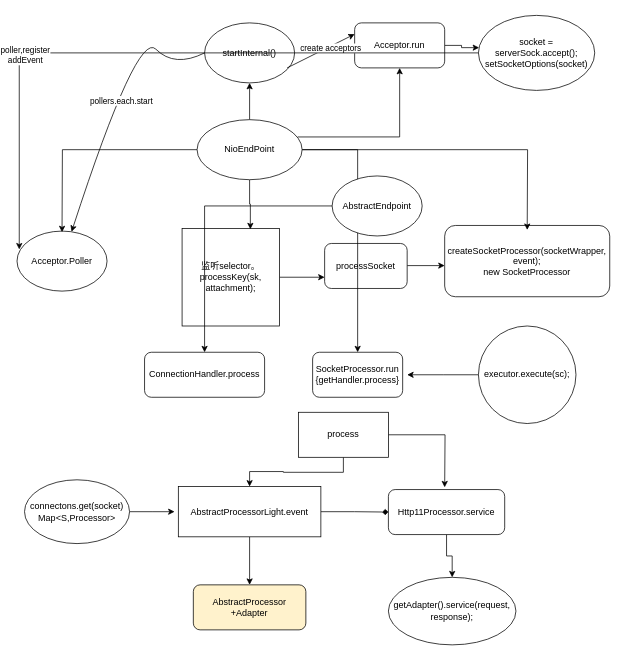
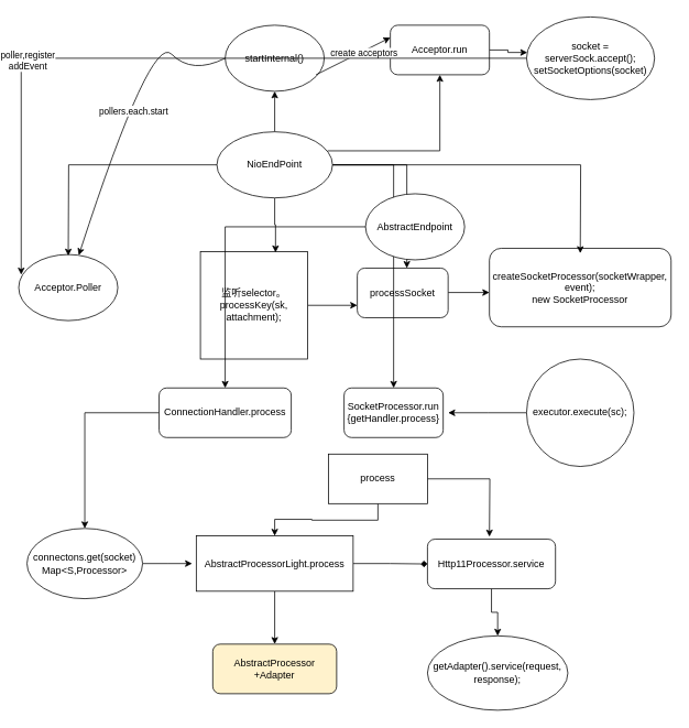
  <mxCell id="0" />
  <mxCell id="1" parent="0" />
  <mxCell id="2" value="Acceptor.Poller" style="ellipse;whiteSpace=wrap;html=1;" vertex="1" parent="1"><mxGeometry x="20" y="307.5" width="120" height="80" as="geometry" /></mxCell>
  <mxCell id="3" style="edgeStyle=orthogonalEdgeStyle;rounded=0;orthogonalLoop=1;jettySize=auto;html=1;entryX=0;entryY=0.75;entryDx=0;entryDy=0;fontFamily=Helvetica;" edge="1" parent="1" source="4" target="6"><mxGeometry relative="1" as="geometry" /></mxCell>
  <mxCell id="4" value="监听selector。processKey(sk, attachment);&lt;br&gt;" style="whiteSpace=wrap;html=1;aspect=fixed;" vertex="1" parent="1"><mxGeometry x="240" y="304" width="130" height="130" as="geometry" /></mxCell>
  <mxCell id="5" style="edgeStyle=orthogonalEdgeStyle;rounded=0;orthogonalLoop=1;jettySize=auto;html=1;entryX=0;entryY=0.5;entryDx=0;entryDy=0;fontFamily=Helvetica;" edge="1" parent="1" source="6"><mxGeometry relative="1" as="geometry"><mxPoint x="590" y="353.5" as="targetPoint" /></mxGeometry></mxCell>
  <mxCell id="6" value="processSocket" style="rounded=1;whiteSpace=wrap;html=1;fontFamily=Helvetica;" vertex="1" parent="1"><mxGeometry x="430" y="324" width="110" height="60" as="geometry" /></mxCell>
  <mxCell id="7" value="createSocketProcessor(socketWrapper, event);&lt;br&gt;new SocketProcessor" style="rounded=1;whiteSpace=wrap;html=1;fontFamily=Helvetica;" vertex="1" parent="1"><mxGeometry x="590" y="300" width="220" height="95" as="geometry" /></mxCell>
  <mxCell id="8" style="edgeStyle=orthogonalEdgeStyle;rounded=0;orthogonalLoop=1;jettySize=auto;html=1;entryX=0.7;entryY=0.008;entryDx=0;entryDy=0;entryPerimeter=0;fontFamily=Helvetica;" edge="1" parent="1" source="14" target="4"><mxGeometry relative="1" as="geometry" /></mxCell>
  <mxCell id="9" style="edgeStyle=orthogonalEdgeStyle;rounded=0;orthogonalLoop=1;jettySize=auto;html=1;fontFamily=Helvetica;" edge="1" parent="1" source="14"><mxGeometry relative="1" as="geometry"><mxPoint x="700" y="306" as="targetPoint" /></mxGeometry></mxCell>
+ <mxCell id="10" style="edgeStyle=orthogonalEdgeStyle;rounded=0;orthogonalLoop=1;jettySize=auto;html=1;fontFamily=Helvetica;" edge="1" parent="1" source="14" target="6"><mxGeometry relative="1" as="geometry"><Array as="points"><mxPoint x="490" y="199" /></Array></mxGeometry></mxCell>
  <mxCell id="11" style="edgeStyle=orthogonalEdgeStyle;rounded=0;orthogonalLoop=1;jettySize=auto;html=1;fontFamily=Helvetica;" edge="1" parent="1" source="14"><mxGeometry relative="1" as="geometry"><mxPoint x="80" y="309" as="targetPoint" /></mxGeometry></mxCell>
  <mxCell id="12" style="edgeStyle=orthogonalEdgeStyle;rounded=0;orthogonalLoop=1;jettySize=auto;html=1;fontFamily=Helvetica;" edge="1" parent="1" source="14" target="18"><mxGeometry relative="1" as="geometry" /></mxCell>
  <mxCell id="13" style="edgeStyle=orthogonalEdgeStyle;rounded=0;orthogonalLoop=1;jettySize=auto;html=1;entryX=0.5;entryY=1;entryDx=0;entryDy=0;fontFamily=Helvetica;" edge="1" parent="1" source="14" target="35"><mxGeometry relative="1" as="geometry" /></mxCell>
  <mxCell id="14" value="NioEndPoint" style="ellipse;whiteSpace=wrap;html=1;fontFamily=Helvetica;" vertex="1" parent="1"><mxGeometry x="260" y="159" width="140" height="80" as="geometry" /></mxCell>
  <mxCell id="15" style="edgeStyle=orthogonalEdgeStyle;rounded=0;orthogonalLoop=1;jettySize=auto;html=1;fontFamily=Helvetica;" edge="1" parent="1" source="17" target="22"><mxGeometry relative="1" as="geometry" /></mxCell>
  <mxCell id="16" style="edgeStyle=orthogonalEdgeStyle;rounded=0;orthogonalLoop=1;jettySize=auto;html=1;entryX=0.5;entryY=1;entryDx=0;entryDy=0;fontFamily=Helvetica;exitX=0.957;exitY=0.288;exitDx=0;exitDy=0;exitPerimeter=0;" edge="1" parent="1" source="14" target="39"><mxGeometry relative="1" as="geometry" /></mxCell>
  <mxCell id="17" value="AbstractEndpoint" style="ellipse;whiteSpace=wrap;html=1;fontFamily=Helvetica;" vertex="1" parent="1"><mxGeometry x="440" y="234" width="120" height="80" as="geometry" /></mxCell>
  <mxCell id="18" value="SocketProcessor.run&lt;br&gt;{getHandler.process}" style="rounded=1;whiteSpace=wrap;html=1;fontFamily=Helvetica;" vertex="1" parent="1"><mxGeometry x="414" y="469" width="120" height="60" as="geometry" /></mxCell>
  <mxCell id="19" style="edgeStyle=orthogonalEdgeStyle;rounded=0;orthogonalLoop=1;jettySize=auto;html=1;fontFamily=Helvetica;" edge="1" parent="1" source="20"><mxGeometry relative="1" as="geometry"><mxPoint x="540" y="499" as="targetPoint" /></mxGeometry></mxCell>
  <mxCell id="20" value="executor.execute(sc);" style="ellipse;whiteSpace=wrap;html=1;aspect=fixed;fontFamily=Helvetica;" vertex="1" parent="1"><mxGeometry x="635" y="434" width="130" height="130" as="geometry" /></mxCell>
+ <mxCell id="21" style="edgeStyle=orthogonalEdgeStyle;rounded=0;orthogonalLoop=1;jettySize=auto;html=1;fontFamily=Helvetica;" edge="1" parent="1" source="22" target="24"><mxGeometry relative="1" as="geometry" /></mxCell>
  <mxCell id="22" value="ConnectionHandler.process" style="rounded=1;whiteSpace=wrap;html=1;fontFamily=Helvetica;" vertex="1" parent="1"><mxGeometry x="190" y="469" width="160" height="60" as="geometry" /></mxCell>
  <mxCell id="23" style="edgeStyle=orthogonalEdgeStyle;rounded=0;orthogonalLoop=1;jettySize=auto;html=1;fontFamily=Helvetica;" edge="1" parent="1" source="24"><mxGeometry relative="1" as="geometry"><mxPoint x="230" y="681.5" as="targetPoint" /></mxGeometry></mxCell>
  <mxCell id="24" value="connectons.get(socket)&lt;br&gt;Map&amp;lt;S,Processor&amp;gt;" style="ellipse;whiteSpace=wrap;html=1;fontFamily=Helvetica;" vertex="1" parent="1"><mxGeometry x="30" y="639" width="140" height="85" as="geometry" /></mxCell>
  <mxCell id="25" style="edgeStyle=orthogonalEdgeStyle;rounded=0;orthogonalLoop=1;jettySize=auto;html=1;entryX=0;entryY=0.5;entryDx=0;entryDy=0;fontFamily=Helvetica;endArrow=diamond;" edge="1" parent="1" source="27" target="29"><mxGeometry relative="1" as="geometry" /></mxCell>
  <mxCell id="26" style="edgeStyle=orthogonalEdgeStyle;rounded=0;orthogonalLoop=1;jettySize=auto;html=1;fontFamily=Helvetica;" edge="1" parent="1" source="27" target="33"><mxGeometry relative="1" as="geometry" /></mxCell>
- <mxCell id="27" value="AbstractProcessorLight.event" style="rounded=0;whiteSpace=wrap;html=1;fontFamily=Helvetica;" vertex="1" parent="1"><mxGeometry x="235" y="648" width="190" height="67" as="geometry" /></mxCell>
+ <mxCell id="27" value="AbstractProcessorLight.process" style="rounded=0;whiteSpace=wrap;html=1;fontFamily=Helvetica;" vertex="1" parent="1"><mxGeometry x="235" y="648" width="190" height="67" as="geometry" /></mxCell>
  <mxCell id="28" style="edgeStyle=orthogonalEdgeStyle;rounded=0;orthogonalLoop=1;jettySize=auto;html=1;entryX=0.5;entryY=0;entryDx=0;entryDy=0;fontFamily=Helvetica;" edge="1" parent="1" source="29" target="34"><mxGeometry relative="1" as="geometry" /></mxCell>
  <mxCell id="29" value="Http11Processor.service" style="rounded=1;whiteSpace=wrap;html=1;fontFamily=Helvetica;" vertex="1" parent="1"><mxGeometry x="515" y="652" width="155" height="60" as="geometry" /></mxCell>
  <mxCell id="30" style="edgeStyle=orthogonalEdgeStyle;rounded=0;orthogonalLoop=1;jettySize=auto;html=1;fontFamily=Helvetica;" edge="1" parent="1" source="32" target="27"><mxGeometry relative="1" as="geometry" /></mxCell>
  <mxCell id="31" style="edgeStyle=orthogonalEdgeStyle;rounded=0;orthogonalLoop=1;jettySize=auto;html=1;fontFamily=Helvetica;" edge="1" parent="1" source="32"><mxGeometry relative="1" as="geometry"><mxPoint x="590" y="649" as="targetPoint" /></mxGeometry></mxCell>
  <mxCell id="32" value="process" style="rounded=0;whiteSpace=wrap;html=1;fontFamily=Helvetica;" vertex="1" parent="1"><mxGeometry x="395" y="549" width="120" height="60" as="geometry" /></mxCell>
  <mxCell id="33" value="AbstractProcessor&lt;br&gt;+Adapter" style="rounded=1;whiteSpace=wrap;html=1;fontFamily=Helvetica;fillColor=#fff2cc;" vertex="1" parent="1"><mxGeometry x="255" y="779" width="150" height="60" as="geometry" /></mxCell>
  <mxCell id="34" value="getAdapter().service(request, response);" style="ellipse;whiteSpace=wrap;html=1;fontFamily=Helvetica;" vertex="1" parent="1"><mxGeometry x="515" y="769" width="170" height="90" as="geometry" /></mxCell>
  <mxCell id="35" value="startInternal()&lt;br&gt;" style="ellipse;whiteSpace=wrap;html=1;fontFamily=Helvetica;" vertex="1" parent="1"><mxGeometry x="270" y="30" width="120" height="80" as="geometry" /></mxCell>
  <mxCell id="36" value="" style="curved=1;endArrow=classic;html=1;rounded=0;fontFamily=Helvetica;exitX=0;exitY=0.5;exitDx=0;exitDy=0;" edge="1" parent="1" source="35" target="2"><mxGeometry width="50" height="50" relative="1" as="geometry"><mxPoint x="180" y="90" as="sourcePoint" /><mxPoint x="230" y="40" as="targetPoint" /><Array as="points"><mxPoint x="230" y="90" /><mxPoint x="180" y="40" /></Array></mxGeometry></mxCell>
  <mxCell id="37" value="pollers.each.start" style="edgeLabel;html=1;align=center;verticalAlign=middle;resizable=0;points=[];fontFamily=Helvetica;" vertex="1" connectable="0" parent="36"><mxGeometry x="0.059" y="8" relative="1" as="geometry"><mxPoint as="offset" /></mxGeometry></mxCell>
  <mxCell id="38" style="edgeStyle=orthogonalEdgeStyle;rounded=0;orthogonalLoop=1;jettySize=auto;html=1;entryX=0.006;entryY=0.43;entryDx=0;entryDy=0;entryPerimeter=0;fontFamily=Helvetica;" edge="1" parent="1" source="39" target="44"><mxGeometry relative="1" as="geometry" /></mxCell>
  <mxCell id="39" value="Acceptor.run" style="rounded=1;whiteSpace=wrap;html=1;fontFamily=Helvetica;" vertex="1" parent="1"><mxGeometry x="470" y="30" width="120" height="60" as="geometry" /></mxCell>
  <mxCell id="40" value="" style="endArrow=classic;html=1;rounded=0;fontFamily=Helvetica;entryX=0;entryY=0.25;entryDx=0;entryDy=0;" edge="1" parent="1" target="39"><mxGeometry width="50" height="50" relative="1" as="geometry"><mxPoint x="380" y="90" as="sourcePoint" /><mxPoint x="430" y="40" as="targetPoint" /></mxGeometry></mxCell>
  <mxCell id="41" value="create acceptors" style="edgeLabel;html=1;align=center;verticalAlign=middle;resizable=0;points=[];fontFamily=Helvetica;" vertex="1" connectable="0" parent="40"><mxGeometry x="0.248" y="-2" relative="1" as="geometry"><mxPoint as="offset" /></mxGeometry></mxCell>
  <mxCell id="42" style="edgeStyle=orthogonalEdgeStyle;rounded=0;orthogonalLoop=1;jettySize=auto;html=1;entryX=0.025;entryY=0.306;entryDx=0;entryDy=0;entryPerimeter=0;fontFamily=Helvetica;" edge="1" parent="1" source="44" target="2"><mxGeometry relative="1" as="geometry" /></mxCell>
  <mxCell id="43" value="poller,register&lt;br&gt;addEvent" style="edgeLabel;html=1;align=center;verticalAlign=middle;resizable=0;points=[];fontFamily=Helvetica;" vertex="1" connectable="0" parent="42"><mxGeometry x="0.385" y="2" relative="1" as="geometry"><mxPoint as="offset" /></mxGeometry></mxCell>
  <mxCell id="44" value="socket = serverSock.accept();&lt;br&gt;setSocketOptions(socket)" style="ellipse;whiteSpace=wrap;html=1;fontFamily=Helvetica;" vertex="1" parent="1"><mxGeometry x="635" y="20" width="155" height="100" as="geometry" /></mxCell>
